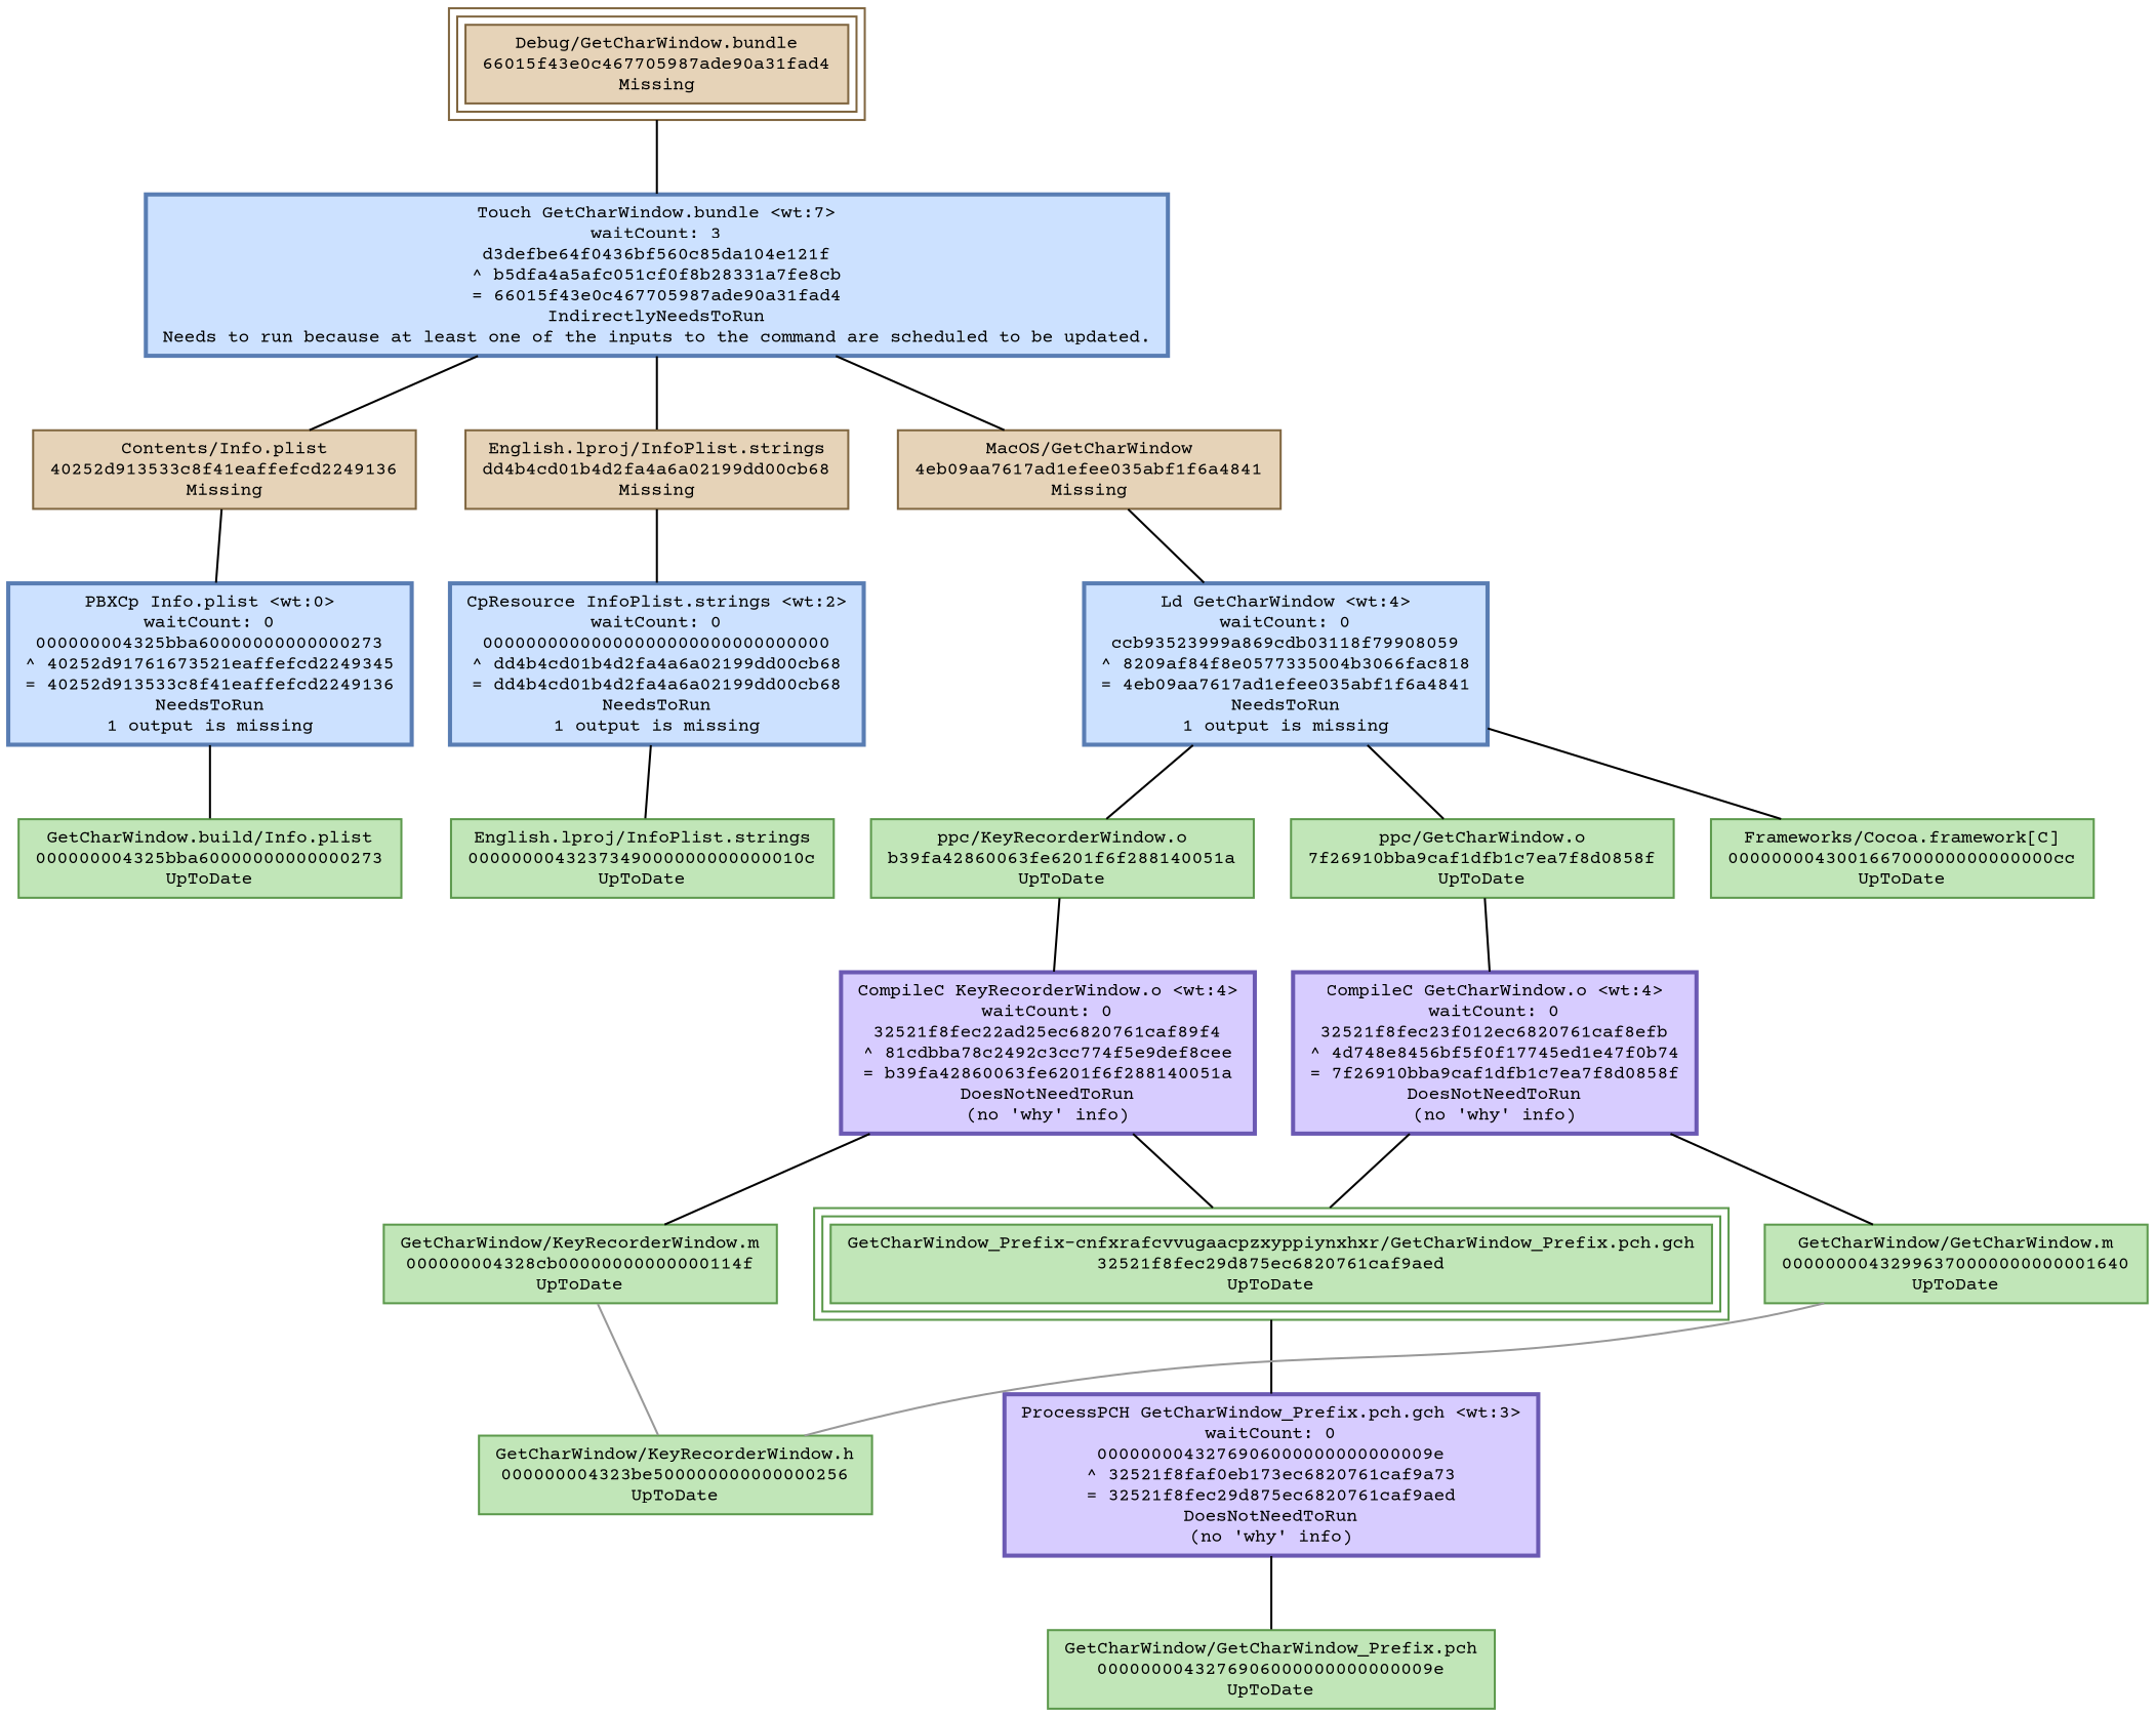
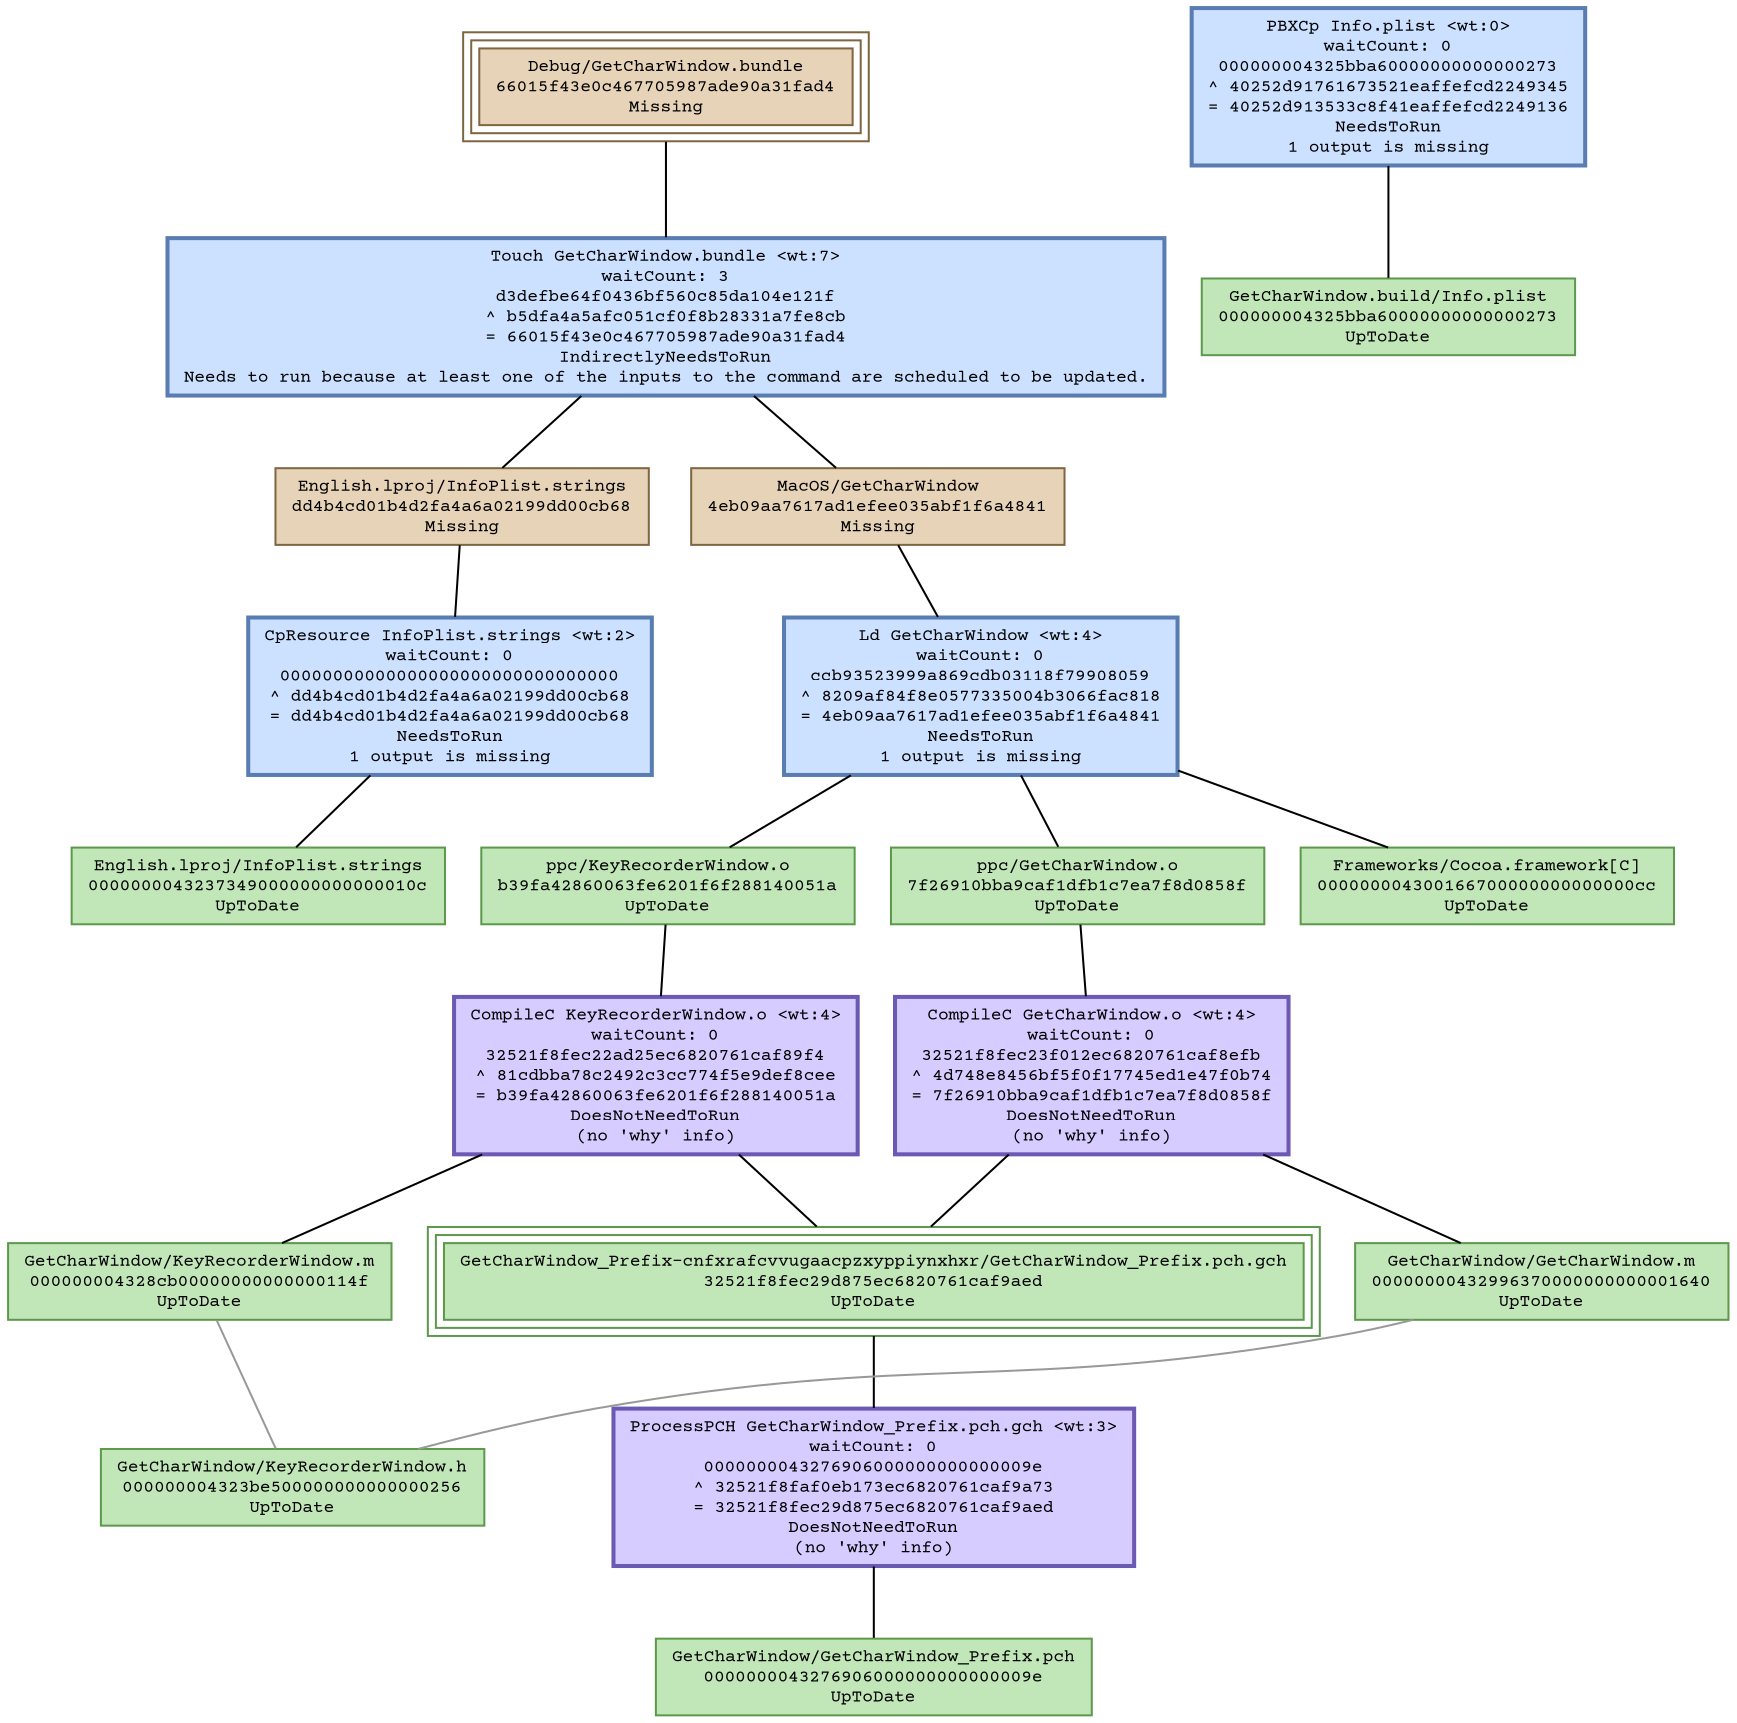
  digraph {
    concentrate=false
    fontname="Courier Prime"
    node [color="0.3 0.5 0.6" fillcolor="0.3 0.2 0.9" fontname="Courier Prime" fontsize=9 shape=box style=filled]
    edge [arrowhead=none arrowtail=normal color=black style=solid fontname="Courier Prime"]
    n1 [color="0.1 0.5 0.5" fillcolor="0.1 0.2 0.9" label="Debug/GetCharWindow.bundle\n66015f43e0c467705987ade90a31fad4\nMissing" peripheries=3]
    n2 [color="0.6 0.5 0.7" fillcolor="0.6 0.2 1.0" label="Touch GetCharWindow.bundle <wt:7>\nwaitCount: 3\nd3defbe64f0436bf560c85da104e121f\n^ b5dfa4a5afc051cf0f8b28331a7fe8cb\n= 66015f43e0c467705987ade90a31fad4\nIndirectlyNeedsToRun\nNeeds to run because at least one of the inputs to the command are scheduled to be updated." style="filled,bold"]
-   n3 [color="0.1 0.5 0.5" fillcolor="0.1 0.2 0.9" label="Contents/Info.plist\n40252d913533c8f41eaffefcd2249136\nMissing"]
    n4 [color="0.6 0.5 0.7" fillcolor="0.6 0.2 1.0" label="PBXCp Info.plist <wt:0>\nwaitCount: 0\n000000004325bba60000000000000273\n^ 40252d91761673521eaffefcd2249345\n= 40252d913533c8f41eaffefcd2249136\nNeedsToRun\n1 output is missing" style="filled,bold"]
    n5 [label="GetCharWindow.build/Info.plist\n000000004325bba60000000000000273\nUpToDate"]
    n6 [color="0.1 0.5 0.5" fillcolor="0.1 0.2 0.9" label="English.lproj/InfoPlist.strings\ndd4b4cd01b4d2fa4a6a02199dd00cb68\nMissing"]
    n7 [color="0.6 0.5 0.7" fillcolor="0.6 0.2 1.0" label="CpResource InfoPlist.strings <wt:2>\nwaitCount: 0\n00000000000000000000000000000000\n^ dd4b4cd01b4d2fa4a6a02199dd00cb68\n= dd4b4cd01b4d2fa4a6a02199dd00cb68\nNeedsToRun\n1 output is missing" style="filled,bold"]
    n8 [label="English.lproj/InfoPlist.strings\n0000000043237349000000000000010c\nUpToDate"]
    n9 [label="ppc/KeyRecorderWindow.o\nb39fa42860063fe6201f6f288140051a\nUpToDate"]
    n10 [color="0.7 0.5 0.7" fillcolor="0.7 0.2 1.0" label="CompileC KeyRecorderWindow.o <wt:4>\nwaitCount: 0\n32521f8fec22ad25ec6820761caf89f4\n^ 81cdbba78c2492c3cc774f5e9def8cee\n= b39fa42860063fe6201f6f288140051a\nDoesNotNeedToRun\n(no 'why' info)" style="filled,bold"]
    n11 [label="GetCharWindow/GetCharWindow_Prefix.pch\n0000000043276906000000000000009e\nUpToDate"]
    n12 [label="GetCharWindow_Prefix-cnfxrafcvvugaacpzxyppiynxhxr/GetCharWindow_Prefix.pch.gch\n32521f8fec29d875ec6820761caf9aed\nUpToDate" peripheries=3]
    n13 [color="0.7 0.5 0.7" fillcolor="0.7 0.2 1.0" label="ProcessPCH GetCharWindow_Prefix.pch.gch <wt:3>\nwaitCount: 0\n0000000043276906000000000000009e\n^ 32521f8faf0eb173ec6820761caf9a73\n= 32521f8fec29d875ec6820761caf9aed\nDoesNotNeedToRun\n(no 'why' info)" style="filled,bold"]
    n14 [label="GetCharWindow/KeyRecorderWindow.m\n000000004328cb00000000000000114f\nUpToDate"]
    n15 [label="GetCharWindow/KeyRecorderWindow.h\n000000004323be500000000000000256\nUpToDate"]
    n16 [label="ppc/GetCharWindow.o\n7f26910bba9caf1dfb1c7ea7f8d0858f\nUpToDate"]
    n17 [color="0.7 0.5 0.7" fillcolor="0.7 0.2 1.0" label="CompileC GetCharWindow.o <wt:4>\nwaitCount: 0\n32521f8fec23f012ec6820761caf8efb\n^ 4d748e8456bf5f0f17745ed1e47f0b74\n= 7f26910bba9caf1dfb1c7ea7f8d0858f\nDoesNotNeedToRun\n(no 'why' info)" style="filled,bold"]
    n18 [label="GetCharWindow/GetCharWindow.m\n00000000432996370000000000001640\nUpToDate"]
    n19 [color="0.1 0.5 0.5" fillcolor="0.1 0.2 0.9" label="MacOS/GetCharWindow\n4eb09aa7617ad1efee035abf1f6a4841\nMissing"]
    n20 [color="0.6 0.5 0.7" fillcolor="0.6 0.2 1.0" label="Ld GetCharWindow <wt:4>\nwaitCount: 0\nccb93523999a869cdb03118f79908059\n^ 8209af84f8e0577335004b3066fac818\n= 4eb09aa7617ad1efee035abf1f6a4841\nNeedsToRun\n1 output is missing" style="filled,bold"]
    n21 [label="Frameworks/Cocoa.framework[C]\n000000004300166700000000000000cc\nUpToDate"]
    n1 -> n2
-   n2 -> n3
    n2 -> n6
    n2 -> n19
-   n3 -> n4
    n4 -> n5
    n6 -> n7
    n7 -> n8
    n9 -> n10
    n10 -> n12
    n10 -> n14
    n12 -> n13
    n13 -> n11
    n14 -> n15 [color=gray60]
    n16 -> n17
    n17 -> n12
    n17 -> n18
    n18 -> n15 [color=gray60]
    n19 -> n20
    n20 -> n9
    n20 -> n16
    n20 -> n21
  }
